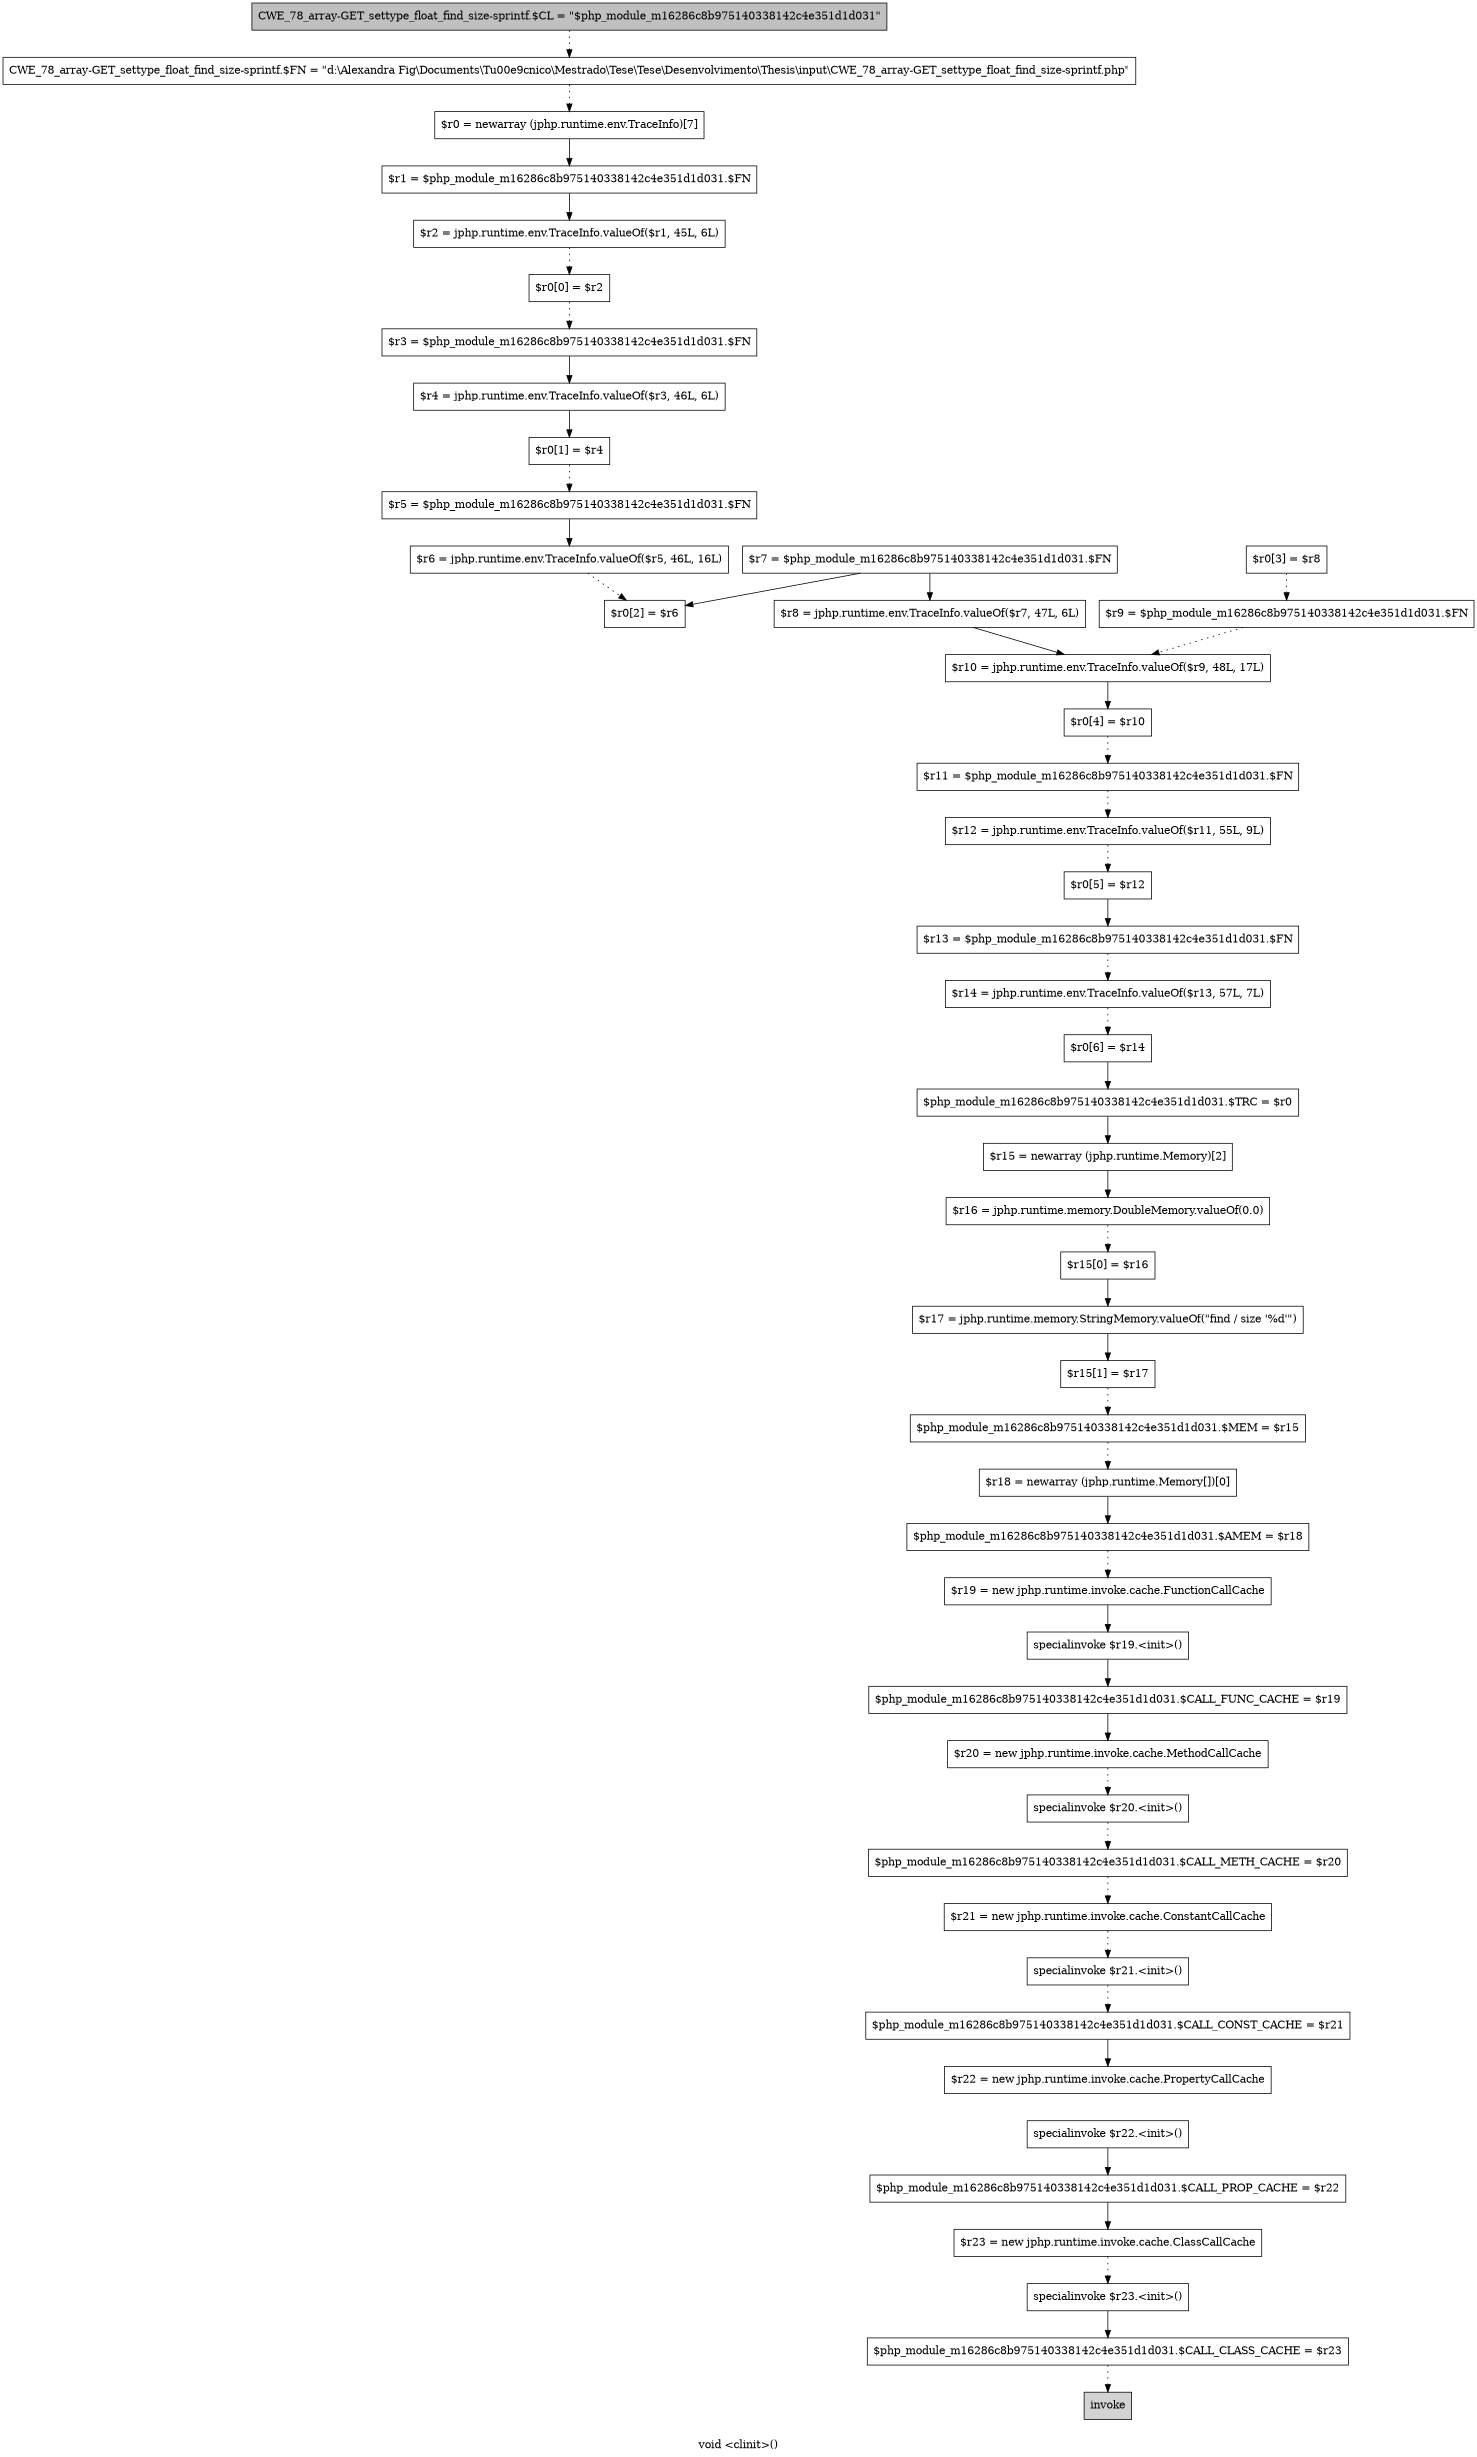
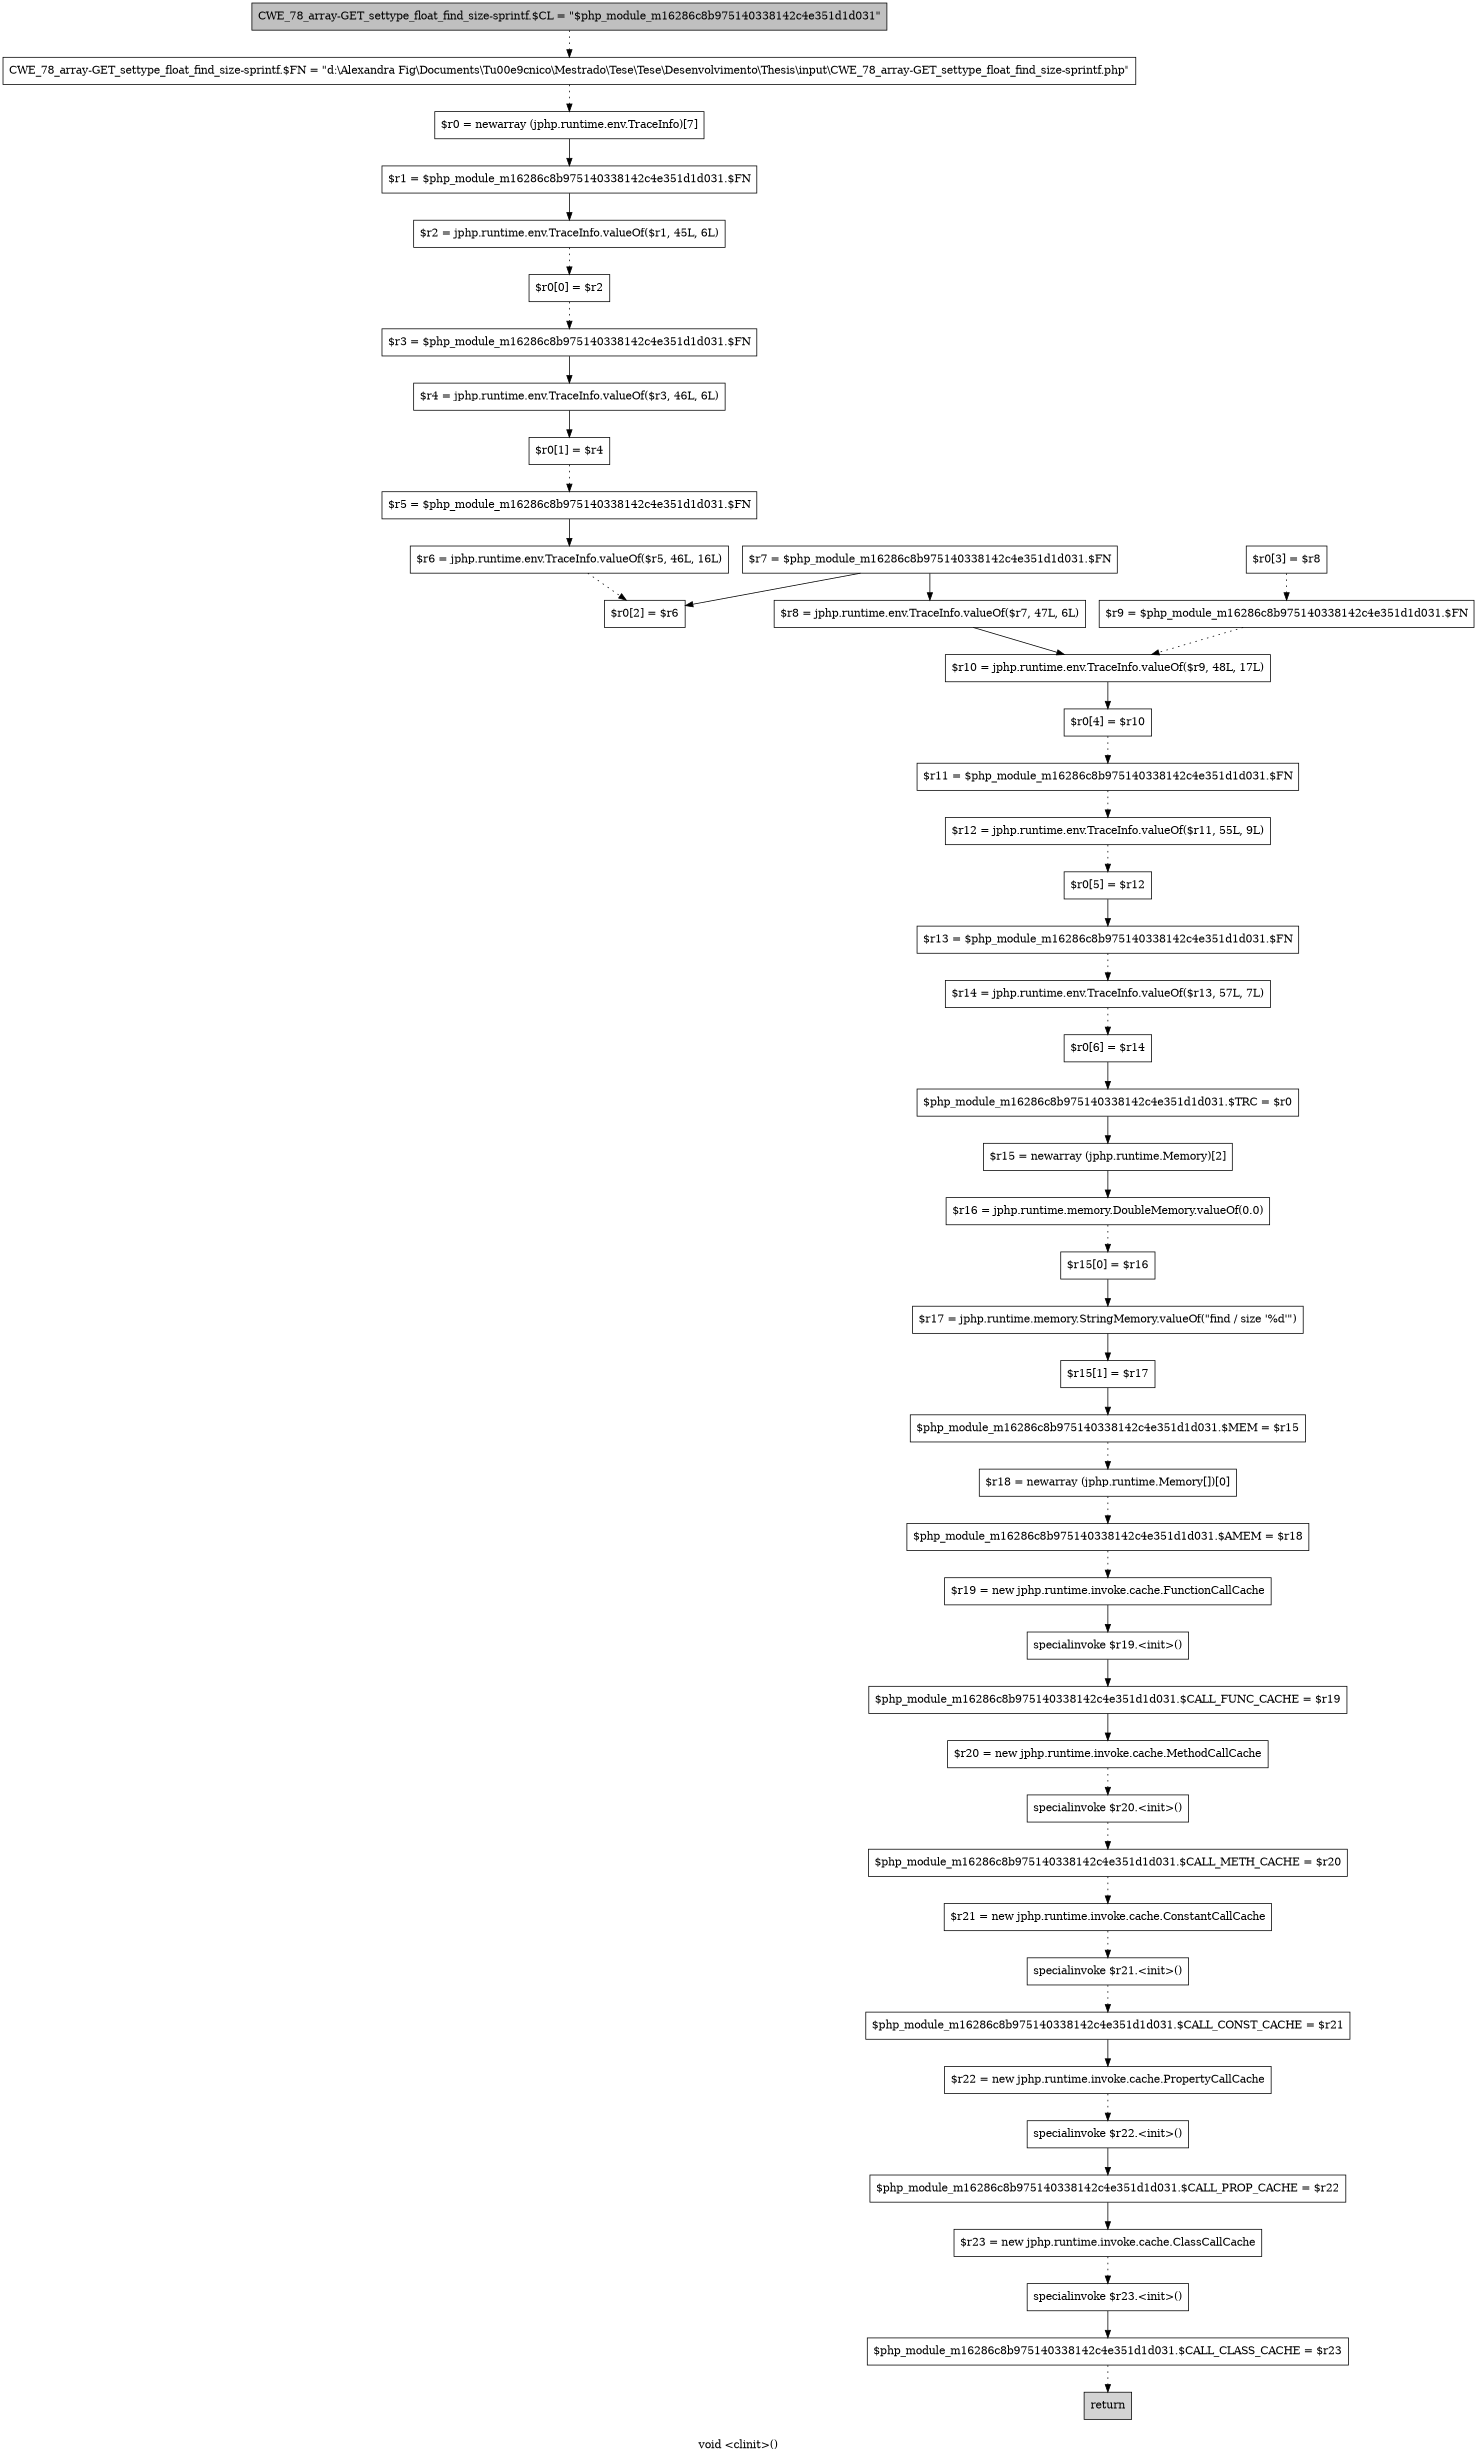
  digraph {
    label="void <clinit>()"
    node [shape=box]
    edge [style=dotted]
    n1 [fillcolor=gray label="CWE_78_array-GET_settype_float_find_size-sprintf.$CL = \"$php_module_m16286c8b975140338142c4e351d1d031\"" style=filled]
    n2 [label="CWE_78_array-GET_settype_float_find_size-sprintf.$FN = \"d:\\Alexandra Fig\\Documents\\T\u00e9cnico\\Mestrado\\Tese\\Tese\\Desenvolvimento\\Thesis\\input\\CWE_78_array-GET_settype_float_find_size-sprintf.php\""]
    n3 [label="$r0 = newarray (jphp.runtime.env.TraceInfo)[7]"]
    n4 [label="$r1 = $php_module_m16286c8b975140338142c4e351d1d031.$FN"]
    n5 [label="$r2 = jphp.runtime.env.TraceInfo.valueOf($r1, 45L, 6L)"]
    n6 [label="$r0[0] = $r2"]
    n7 [label="$r3 = $php_module_m16286c8b975140338142c4e351d1d031.$FN"]
    n8 [label="$r4 = jphp.runtime.env.TraceInfo.valueOf($r3, 46L, 6L)"]
    n9 [label="$r0[1] = $r4"]
    n10 [label="$r5 = $php_module_m16286c8b975140338142c4e351d1d031.$FN"]
    n11 [label="$r6 = jphp.runtime.env.TraceInfo.valueOf($r5, 46L, 16L)"]
    n12 [label="$r0[2] = $r6"]
    n13 [label="$r7 = $php_module_m16286c8b975140338142c4e351d1d031.$FN"]
    n14 [label="$r8 = jphp.runtime.env.TraceInfo.valueOf($r7, 47L, 6L)"]
    n15 [label="$r10 = jphp.runtime.env.TraceInfo.valueOf($r9, 48L, 17L)"]
    n16 [label="$r0[3] = $r8"]
    n17 [label="$r9 = $php_module_m16286c8b975140338142c4e351d1d031.$FN"]
    n18 [label="$r0[4] = $r10"]
    n19 [label="$r11 = $php_module_m16286c8b975140338142c4e351d1d031.$FN"]
    n20 [label="$r12 = jphp.runtime.env.TraceInfo.valueOf($r11, 55L, 9L)"]
    n21 [label="$r0[5] = $r12"]
    n22 [label="$r13 = $php_module_m16286c8b975140338142c4e351d1d031.$FN"]
    n23 [label="$r14 = jphp.runtime.env.TraceInfo.valueOf($r13, 57L, 7L)"]
    n24 [label="$r0[6] = $r14"]
    n25 [label="$php_module_m16286c8b975140338142c4e351d1d031.$TRC = $r0"]
    n26 [label="$r15 = newarray (jphp.runtime.Memory)[2]"]
    n27 [label="$r16 = jphp.runtime.memory.DoubleMemory.valueOf(0.0)"]
    n28 [label="$r15[0] = $r16"]
    n29 [label="$r17 = jphp.runtime.memory.StringMemory.valueOf(\"find / size \'%d\'\")"]
    n30 [label="$r15[1] = $r17"]
    n31 [label="$php_module_m16286c8b975140338142c4e351d1d031.$MEM = $r15"]
    n32 [label="$r18 = newarray (jphp.runtime.Memory[])[0]"]
    n33 [label="$php_module_m16286c8b975140338142c4e351d1d031.$AMEM = $r18"]
    n34 [label="$r19 = new jphp.runtime.invoke.cache.FunctionCallCache"]
    n35 [label="specialinvoke $r19.<init>()"]
    n36 [label="$php_module_m16286c8b975140338142c4e351d1d031.$CALL_FUNC_CACHE = $r19"]
    n37 [label="$r20 = new jphp.runtime.invoke.cache.MethodCallCache"]
    n38 [label="specialinvoke $r20.<init>()"]
    n39 [label="$php_module_m16286c8b975140338142c4e351d1d031.$CALL_METH_CACHE = $r20"]
    n40 [label="$r21 = new jphp.runtime.invoke.cache.ConstantCallCache"]
    n41 [label="specialinvoke $r21.<init>()"]
    n42 [label="$php_module_m16286c8b975140338142c4e351d1d031.$CALL_CONST_CACHE = $r21"]
    n43 [label="$r22 = new jphp.runtime.invoke.cache.PropertyCallCache"]
    n44 [label="specialinvoke $r22.<init>()"]
    n45 [label="$php_module_m16286c8b975140338142c4e351d1d031.$CALL_PROP_CACHE = $r22"]
    n46 [label="$r23 = new jphp.runtime.invoke.cache.ClassCallCache"]
    n47 [label="specialinvoke $r23.<init>()"]
    n48 [label="$php_module_m16286c8b975140338142c4e351d1d031.$CALL_CLASS_CACHE = $r23"]
-   n49 [fillcolor=lightgray label=invoke style=filled]
+   n49 [fillcolor=lightgray label=return style=filled]
    n1 -> n2
    n2 -> n3
    n3 -> n4 [style=solid]
    n4 -> n5 [style=solid]
    n5 -> n6
    n6 -> n7
    n7 -> n8 [style=solid]
    n8 -> n9 [style=solid]
    n9 -> n10
    n10 -> n11 [style=solid]
    n11 -> n12
    n13 -> n12 [style=solid]
    n13 -> n14 [style=solid]
    n14 -> n15 [style=solid]
    n15 -> n18 [style=solid]
    n16 -> n17
    n17 -> n15
    n18 -> n19
    n19 -> n20
    n20 -> n21
    n21 -> n22 [style=solid]
    n22 -> n23
    n23 -> n24
    n24 -> n25 [style=solid]
    n25 -> n26 [style=solid]
    n26 -> n27 [style=solid]
    n27 -> n28
    n28 -> n29 [style=solid]
    n29 -> n30 [style=solid]
-   n30 -> n31
+   n30 -> n31 [style=solid]
    n31 -> n32
-   n32 -> n33 [style=solid]
+   n32 -> n33
    n33 -> n34
    n34 -> n35 [style=solid]
    n35 -> n36 [style=solid]
    n36 -> n37 [style=solid]
    n37 -> n38
    n38 -> n39
    n39 -> n40
    n40 -> n41
    n41 -> n42
    n42 -> n43 [style=solid]
+   n43 -> n44
    n44 -> n45 [style=solid]
    n45 -> n46 [style=solid]
    n46 -> n47
    n47 -> n48 [style=solid]
    n48 -> n49
  }
